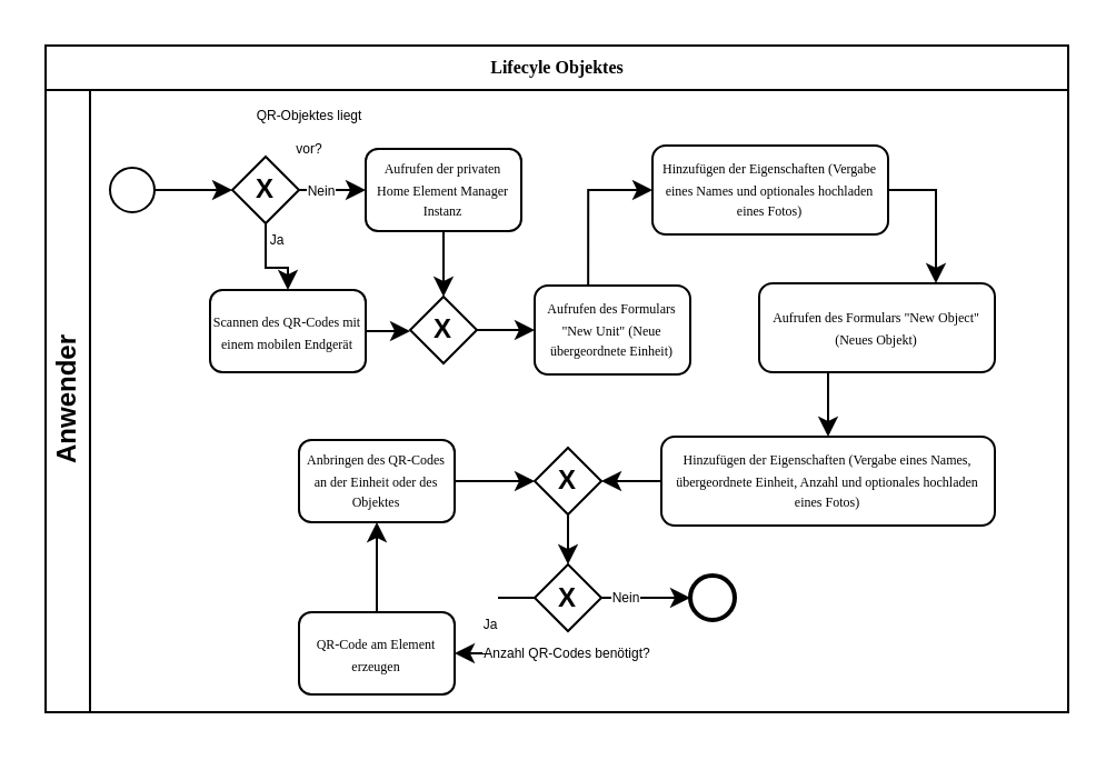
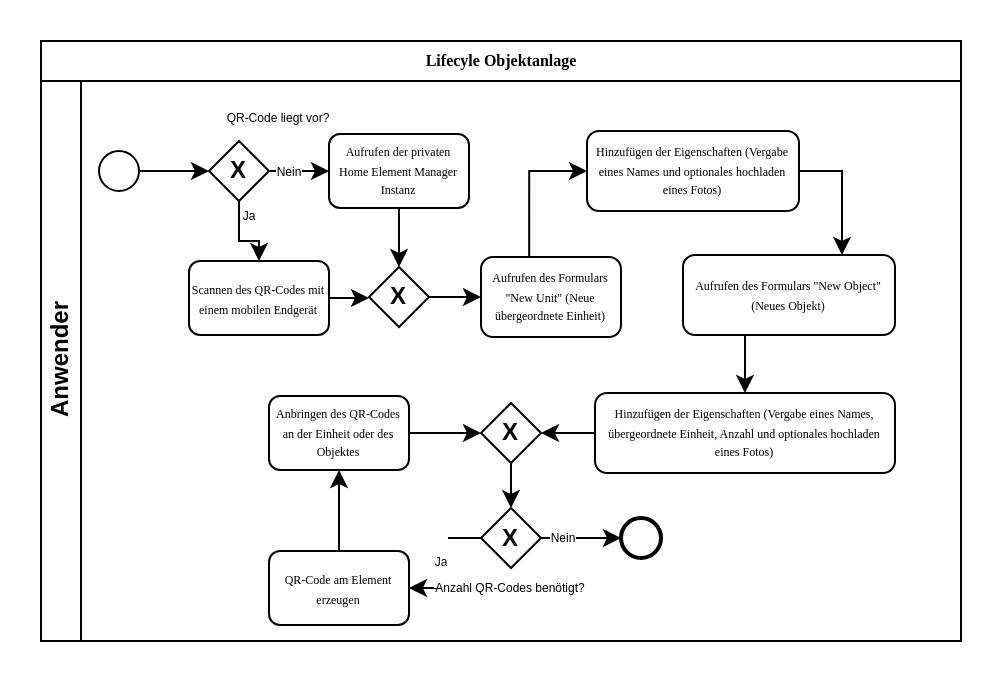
  <mxCell id="0" />
  <mxCell id="1" parent="0" />
- <mxCell id="2" value="Lifecyle Objektes" style="swimlane;html=1;childLayout=stackLayout;horizontal=1;startSize=20;horizontalStack=0;rounded=0;shadow=0;labelBackgroundColor=none;strokeWidth=1;fontFamily=Verdana;fontSize=8;align=center;" parent="1" vertex="1"><mxGeometry x="20" y="20" width="460" height="300" as="geometry" /></mxCell>
+ <mxCell id="2" value="Lifecyle Objektanlage" style="swimlane;html=1;childLayout=stackLayout;horizontal=1;startSize=20;horizontalStack=0;rounded=0;shadow=0;labelBackgroundColor=none;strokeWidth=1;fontFamily=Verdana;fontSize=8;align=center;" parent="1" vertex="1"><mxGeometry x="20" y="20" width="460" height="300" as="geometry" /></mxCell>
  <mxCell id="3" value="Anwender" style="swimlane;html=1;startSize=20;horizontal=0;" parent="2" vertex="1"><mxGeometry y="20" width="460" height="280" as="geometry" /></mxCell>
  <mxCell id="4" value="" style="ellipse;whiteSpace=wrap;html=1;rounded=0;shadow=0;labelBackgroundColor=none;strokeWidth=1;fontFamily=Verdana;fontSize=8;align=center;" parent="3" vertex="1"><mxGeometry x="29" y="35" width="20" height="20" as="geometry" /></mxCell>
  <mxCell id="5" value="&lt;font style=&quot;font-size: 6px;&quot;&gt;Aufrufen der privaten Home Element Manager Instanz&lt;/font&gt;" style="rounded=1;whiteSpace=wrap;html=1;shadow=0;labelBackgroundColor=none;strokeWidth=1;fontFamily=Verdana;fontSize=8;align=center;" parent="3" vertex="1"><mxGeometry x="144" y="26.5" width="70" height="37" as="geometry" /></mxCell>
  <mxCell id="6" value="" style="ellipse;whiteSpace=wrap;html=1;rounded=0;shadow=0;labelBackgroundColor=none;strokeWidth=2;fontFamily=Verdana;fontSize=8;align=center;" parent="3" vertex="1"><mxGeometry x="290" y="218.5" width="20" height="20" as="geometry" /></mxCell>
  <mxCell id="7" value="&lt;b&gt;X&lt;/b&gt;" style="strokeWidth=1;html=1;shape=mxgraph.flowchart.decision;whiteSpace=wrap;" parent="3" vertex="1"><mxGeometry x="84" y="30" width="30" height="30" as="geometry" /></mxCell>
  <mxCell id="8" style="edgeStyle=orthogonalEdgeStyle;rounded=0;orthogonalLoop=1;jettySize=auto;html=1;entryX=0;entryY=0.5;entryDx=0;entryDy=0;entryPerimeter=0;" parent="3" source="9" target="15" edge="1"><mxGeometry relative="1" as="geometry"><mxPoint x="154.0" y="108.5" as="targetPoint" /></mxGeometry></mxCell>
  <mxCell id="9" value="&lt;font style=&quot;font-size: 6px;&quot;&gt;Scannen des QR-Codes mit einem mobilen Endgerät&lt;/font&gt;" style="rounded=1;whiteSpace=wrap;html=1;shadow=0;labelBackgroundColor=none;strokeWidth=1;fontFamily=Verdana;fontSize=8;align=center;" parent="3" vertex="1"><mxGeometry x="74" y="90.0" width="70" height="37" as="geometry" /></mxCell>
  <mxCell id="10" style="edgeStyle=orthogonalEdgeStyle;rounded=0;orthogonalLoop=1;jettySize=auto;html=1;entryX=0;entryY=0.5;entryDx=0;entryDy=0;entryPerimeter=0;" parent="3" source="4" target="7" edge="1"><mxGeometry relative="1" as="geometry" /></mxCell>
  <mxCell id="11" value="&lt;p style=&quot;line-height: 40%;&quot;&gt;&lt;font style=&quot;font-size: 6px;&quot;&gt;Nein&lt;/font&gt;&lt;/p&gt;" style="edgeStyle=orthogonalEdgeStyle;rounded=0;orthogonalLoop=1;jettySize=auto;html=1;entryX=0;entryY=0.5;entryDx=0;entryDy=0;" parent="3" edge="1"><mxGeometry x="-0.333" relative="1" as="geometry"><mxPoint x="114" y="45" as="sourcePoint" /><mxPoint x="144" y="45" as="targetPoint" /><mxPoint as="offset" /></mxGeometry></mxCell>
  <mxCell id="12" value="&lt;p style=&quot;line-height: 40%; font-size: 6px;&quot;&gt;Ja&lt;/p&gt;" style="edgeStyle=orthogonalEdgeStyle;rounded=0;orthogonalLoop=1;jettySize=auto;html=1;entryX=0.5;entryY=0;entryDx=0;entryDy=0;" parent="3" source="7" target="9" edge="1"><mxGeometry x="-0.6" y="5" relative="1" as="geometry"><mxPoint as="offset" /></mxGeometry></mxCell>
- <mxCell id="13" value="&lt;font style=&quot;font-size: 6px;&quot;&gt;QR-Objektes liegt vor?&lt;/font&gt;" style="text;html=1;align=center;verticalAlign=middle;whiteSpace=wrap;rounded=0;" parent="3" vertex="1"><mxGeometry x="89" y="2" width="60" height="30" as="geometry" /></mxCell>
+ <mxCell id="13" value="&lt;font style=&quot;font-size: 6px;&quot;&gt;QR-Code liegt vor?&lt;/font&gt;" style="text;html=1;align=center;verticalAlign=middle;whiteSpace=wrap;rounded=0;" parent="3" vertex="1"><mxGeometry x="89" y="2" width="60" height="30" as="geometry" /></mxCell>
  <mxCell id="14" style="edgeStyle=orthogonalEdgeStyle;rounded=0;orthogonalLoop=1;jettySize=auto;html=1;entryX=0;entryY=0.5;entryDx=0;entryDy=0;" parent="3" source="15" target="18" edge="1"><mxGeometry relative="1" as="geometry" /></mxCell>
  <mxCell id="15" value="&lt;b&gt;X&lt;/b&gt;" style="strokeWidth=1;html=1;shape=mxgraph.flowchart.decision;whiteSpace=wrap;" parent="3" vertex="1"><mxGeometry x="164" y="93" width="30" height="30" as="geometry" /></mxCell>
  <mxCell id="16" style="edgeStyle=orthogonalEdgeStyle;rounded=0;orthogonalLoop=1;jettySize=auto;html=1;entryX=0.5;entryY=0;entryDx=0;entryDy=0;entryPerimeter=0;" parent="3" source="5" target="15" edge="1"><mxGeometry relative="1" as="geometry" /></mxCell>
  <mxCell id="17" style="edgeStyle=orthogonalEdgeStyle;rounded=0;orthogonalLoop=1;jettySize=auto;html=1;entryX=0;entryY=0.5;entryDx=0;entryDy=0;exitX=0.344;exitY=0.034;exitDx=0;exitDy=0;exitPerimeter=0;" parent="3" source="18" target="20" edge="1"><mxGeometry relative="1" as="geometry" /></mxCell>
  <mxCell id="18" value="&lt;font style=&quot;font-size: 6px;&quot;&gt;Aufrufen des Formulars &quot;New Unit&quot; (Neue übergeordnete Einheit)&lt;/font&gt;" style="rounded=1;whiteSpace=wrap;html=1;shadow=0;labelBackgroundColor=none;strokeWidth=1;fontFamily=Verdana;fontSize=8;align=center;" parent="3" vertex="1"><mxGeometry x="220" y="88" width="70" height="40" as="geometry" /></mxCell>
  <mxCell id="19" style="edgeStyle=orthogonalEdgeStyle;rounded=0;orthogonalLoop=1;jettySize=auto;html=1;entryX=0.75;entryY=0;entryDx=0;entryDy=0;exitX=1;exitY=0.5;exitDx=0;exitDy=0;" parent="3" source="20" target="22" edge="1"><mxGeometry relative="1" as="geometry"><mxPoint x="400" y="80" as="targetPoint" /></mxGeometry></mxCell>
  <mxCell id="20" value="&lt;font style=&quot;font-size: 6px;&quot;&gt;Hinzufügen der Eigenschaften (Vergabe eines Names und optionales hochladen eines Fotos)&lt;/font&gt;" style="rounded=1;whiteSpace=wrap;html=1;shadow=0;labelBackgroundColor=none;strokeWidth=1;fontFamily=Verdana;fontSize=8;align=center;" parent="3" vertex="1"><mxGeometry x="273" y="25" width="106" height="40" as="geometry" /></mxCell>
  <mxCell id="21" style="edgeStyle=orthogonalEdgeStyle;rounded=0;orthogonalLoop=1;jettySize=auto;html=1;exitX=0.25;exitY=1;exitDx=0;exitDy=0;" parent="3" source="22" target="23" edge="1"><mxGeometry relative="1" as="geometry"><Array as="points"><mxPoint x="352" y="127" /></Array></mxGeometry></mxCell>
  <mxCell id="22" value="&lt;span style=&quot;font-size: 6px;&quot;&gt;Aufrufen des Formulars &quot;New Object&quot; (Neues Objekt&lt;/span&gt;&lt;span style=&quot;font-size: 6px; background-color: initial;&quot;&gt;)&lt;/span&gt;" style="rounded=1;whiteSpace=wrap;html=1;shadow=0;labelBackgroundColor=none;strokeWidth=1;fontFamily=Verdana;fontSize=8;align=center;" parent="3" vertex="1"><mxGeometry x="321" y="87" width="106" height="40" as="geometry" /></mxCell>
  <mxCell id="23" value="&lt;font style=&quot;font-size: 6px;&quot;&gt;Hinzufügen der Eigenschaften (Vergabe eines Names, übergeordnete Einheit, Anzahl und optionales hochladen eines Fotos)&lt;/font&gt;" style="rounded=1;whiteSpace=wrap;html=1;shadow=0;labelBackgroundColor=none;strokeWidth=1;fontFamily=Verdana;fontSize=8;align=center;" parent="3" vertex="1"><mxGeometry x="277" y="156" width="150" height="40" as="geometry" /></mxCell>
  <mxCell id="24" style="edgeStyle=orthogonalEdgeStyle;rounded=0;orthogonalLoop=1;jettySize=auto;html=1;" parent="3" source="25" target="26" edge="1"><mxGeometry relative="1" as="geometry" /></mxCell>
  <mxCell id="25" value="&lt;font style=&quot;font-size: 6px;&quot;&gt;QR-Code am Element erzeugen&lt;/font&gt;" style="rounded=1;whiteSpace=wrap;html=1;shadow=0;labelBackgroundColor=none;strokeWidth=1;fontFamily=Verdana;fontSize=8;align=center;" parent="3" vertex="1"><mxGeometry x="114" y="235" width="70" height="37" as="geometry" /></mxCell>
  <mxCell id="26" value="&lt;font style=&quot;font-size: 6px;&quot;&gt;Anbringen des QR-Codes an der Einheit oder des Objektes&lt;/font&gt;" style="rounded=1;whiteSpace=wrap;html=1;shadow=0;labelBackgroundColor=none;strokeWidth=1;fontFamily=Verdana;fontSize=8;align=center;" parent="3" vertex="1"><mxGeometry x="114" y="157.5" width="70" height="37" as="geometry" /></mxCell>
  <mxCell id="27" style="edgeStyle=orthogonalEdgeStyle;rounded=0;orthogonalLoop=1;jettySize=auto;html=1;" parent="3" source="28" target="34" edge="1"><mxGeometry relative="1" as="geometry" /></mxCell>
  <mxCell id="28" value="&lt;b&gt;X&lt;/b&gt;" style="strokeWidth=1;html=1;shape=mxgraph.flowchart.decision;whiteSpace=wrap;" parent="3" vertex="1"><mxGeometry x="220" y="161" width="30" height="30" as="geometry" /></mxCell>
  <mxCell id="29" style="edgeStyle=orthogonalEdgeStyle;rounded=0;orthogonalLoop=1;jettySize=auto;html=1;entryX=1;entryY=0.5;entryDx=0;entryDy=0;entryPerimeter=0;" parent="3" source="23" target="28" edge="1"><mxGeometry relative="1" as="geometry" /></mxCell>
  <mxCell id="30" style="edgeStyle=orthogonalEdgeStyle;rounded=0;orthogonalLoop=1;jettySize=auto;html=1;entryX=0;entryY=0.5;entryDx=0;entryDy=0;entryPerimeter=0;" parent="3" source="26" target="28" edge="1"><mxGeometry relative="1" as="geometry" /></mxCell>
  <mxCell id="31" value="&lt;p style=&quot;line-height: 30%;&quot;&gt;&lt;font style=&quot;font-size: 6px;&quot;&gt;Ja&lt;/font&gt;&lt;/p&gt;" style="edgeStyle=orthogonalEdgeStyle;rounded=0;orthogonalLoop=1;jettySize=auto;html=1;" parent="3" source="34" target="25" edge="1"><mxGeometry x="0.005" relative="1" as="geometry"><mxPoint as="offset" /></mxGeometry></mxCell>
  <mxCell id="32" style="edgeStyle=orthogonalEdgeStyle;rounded=0;orthogonalLoop=1;jettySize=auto;html=1;entryX=0;entryY=0.5;entryDx=0;entryDy=0;" parent="3" source="34" target="6" edge="1"><mxGeometry relative="1" as="geometry" /></mxCell>
  <mxCell id="33" value="&lt;p style=&quot;line-height: 40%;&quot;&gt;&lt;font style=&quot;font-size: 6px;&quot;&gt;Nein&lt;/font&gt;&lt;/p&gt;" style="edgeLabel;html=1;align=center;verticalAlign=middle;resizable=0;points=[];" parent="32" vertex="1" connectable="0"><mxGeometry x="-0.482" y="1" relative="1" as="geometry"><mxPoint as="offset" /></mxGeometry></mxCell>
  <mxCell id="34" value="&lt;b&gt;X&lt;/b&gt;" style="strokeWidth=1;html=1;shape=mxgraph.flowchart.decision;whiteSpace=wrap;" parent="3" vertex="1"><mxGeometry x="220" y="213.5" width="30" height="30" as="geometry" /></mxCell>
  <mxCell id="35" value="&lt;font style=&quot;font-size: 6px;&quot;&gt;Anzahl QR-Codes benötigt?&lt;/font&gt;" style="text;html=1;align=center;verticalAlign=middle;whiteSpace=wrap;rounded=0;" parent="3" vertex="1"><mxGeometry x="190" y="236.5" width="90" height="30" as="geometry" /></mxCell>
